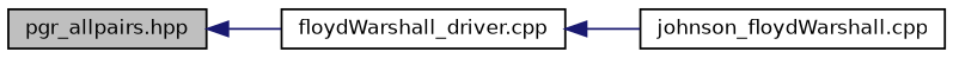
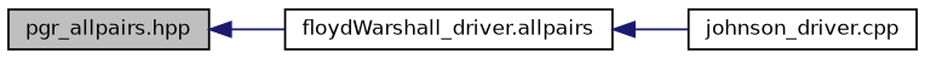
  digraph {
    rankdir=LR
    node [color=black fillcolor=white fontname=Helvetica fontsize=10 shape=record style=filled]
    edge [color=midnightblue dir=back fontname=Helvetica fontsize=10 labelfontname=Helvetica labelfontsize=10 style=solid]
    n1 [fillcolor=grey75 fontcolor=black height=0.2 label="pgr_allpairs.hpp" width=0.4]
-   n2 [height=0.2 label="floydWarshall_driver.cpp" width=0.4]
-   n3 [height=0.2 label="johnson_floydWarshall.cpp" width=0.4]
+   n2 [height=0.2 label="floydWarshall_driver.allpairs" width=0.4]
+   n3 [height=0.2 label="johnson_driver.cpp" width=0.4]
    n1 -> n2
    n2 -> n3
  }
